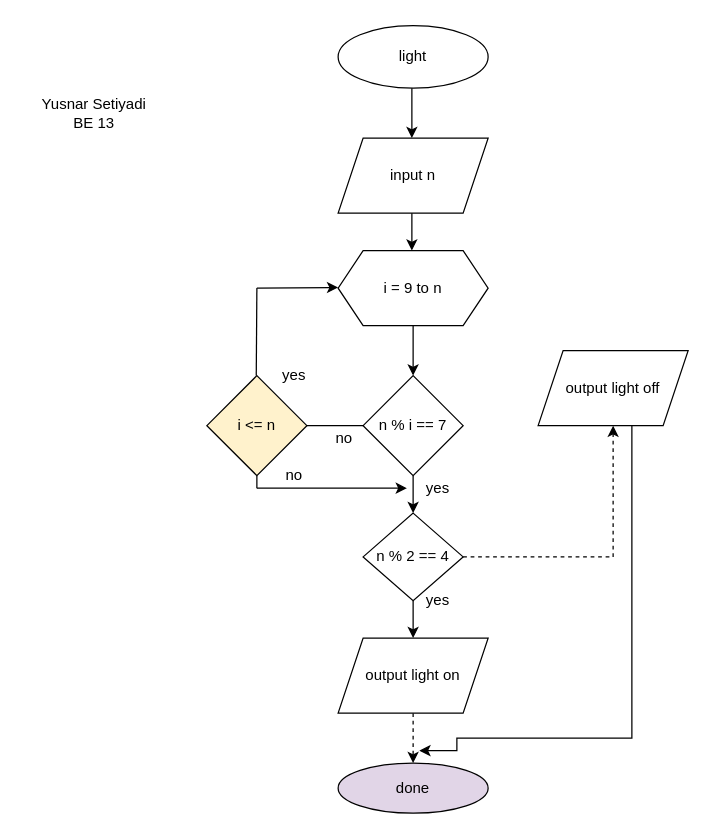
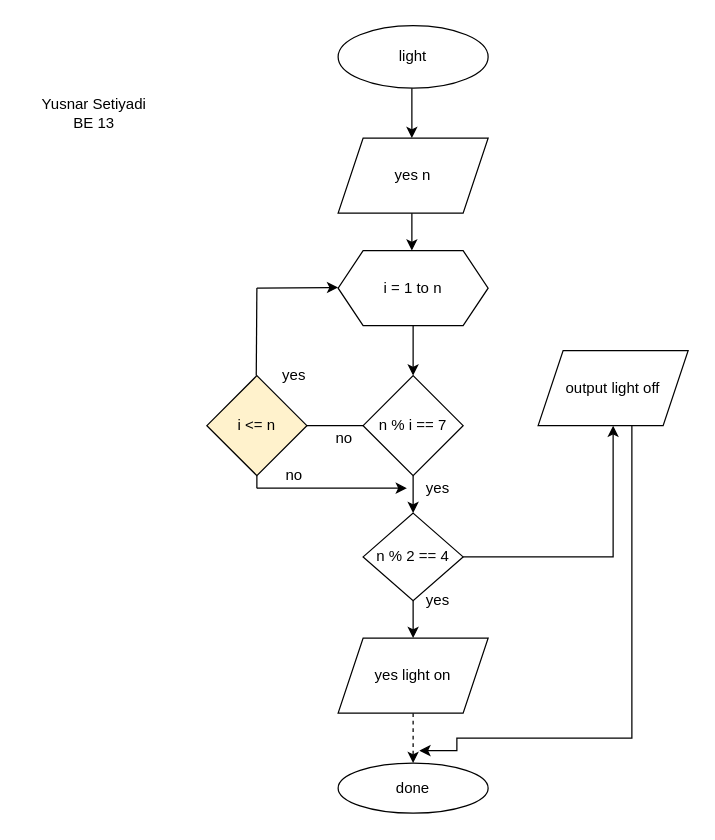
  <mxCell id="0" />
  <mxCell id="1" parent="0" />
  <mxCell id="2" value="light" style="ellipse;whiteSpace=wrap;html=1;" parent="1" vertex="1"><mxGeometry x="270" y="20" width="120" height="50" as="geometry" /></mxCell>
  <mxCell id="3" value="" style="endArrow=classic;html=1;" parent="1" edge="1"><mxGeometry width="50" height="50" relative="1" as="geometry"><mxPoint x="329" y="70" as="sourcePoint" /><mxPoint x="329" y="110" as="targetPoint" /></mxGeometry></mxCell>
- <mxCell id="4" value="input n" style="shape=parallelogram;perimeter=parallelogramPerimeter;whiteSpace=wrap;html=1;fixedSize=1;" parent="1" vertex="1"><mxGeometry x="270" y="110" width="120" height="60" as="geometry" /></mxCell>
- <mxCell id="5" value="i = 9 to n" style="shape=hexagon;perimeter=hexagonPerimeter2;whiteSpace=wrap;html=1;fixedSize=1;" parent="1" vertex="1"><mxGeometry x="270" y="200" width="120" height="60" as="geometry" /></mxCell>
+ <mxCell id="4" value="yes n" style="shape=parallelogram;perimeter=parallelogramPerimeter;whiteSpace=wrap;html=1;fixedSize=1;" parent="1" vertex="1"><mxGeometry x="270" y="110" width="120" height="60" as="geometry" /></mxCell>
+ <mxCell id="5" value="i = 1 to n" style="shape=hexagon;perimeter=hexagonPerimeter2;whiteSpace=wrap;html=1;fixedSize=1;" parent="1" vertex="1"><mxGeometry x="270" y="200" width="120" height="60" as="geometry" /></mxCell>
  <mxCell id="6" value="" style="endArrow=classic;html=1;" parent="1" edge="1"><mxGeometry width="50" height="50" relative="1" as="geometry"><mxPoint x="329" y="170" as="sourcePoint" /><mxPoint x="329" y="200" as="targetPoint" /></mxGeometry></mxCell>
  <mxCell id="7" value="" style="endArrow=classic;html=1;" parent="1" edge="1"><mxGeometry width="50" height="50" relative="1" as="geometry"><mxPoint x="330" y="260" as="sourcePoint" /><mxPoint x="330" y="300" as="targetPoint" /></mxGeometry></mxCell>
  <mxCell id="8" value="n % i == 7" style="rhombus;whiteSpace=wrap;html=1;" parent="1" vertex="1"><mxGeometry x="290" y="300" width="80" height="80" as="geometry" /></mxCell>
  <mxCell id="9" value="" style="endArrow=classic;html=1;" parent="1" edge="1"><mxGeometry width="50" height="50" relative="1" as="geometry"><mxPoint x="330" y="380" as="sourcePoint" /><mxPoint x="330" y="410" as="targetPoint" /></mxGeometry></mxCell>
  <mxCell id="10" value="yes" style="text;html=1;strokeColor=none;fillColor=none;align=center;verticalAlign=middle;whiteSpace=wrap;rounded=0;" parent="1" vertex="1"><mxGeometry x="330" y="380" width="40" height="20" as="geometry" /></mxCell>
  <mxCell id="11" value="" style="endArrow=none;html=1;" parent="1" edge="1"><mxGeometry width="50" height="50" relative="1" as="geometry"><mxPoint x="245" y="340" as="sourcePoint" /><mxPoint x="290" y="340" as="targetPoint" /></mxGeometry></mxCell>
  <mxCell id="12" value="" style="endArrow=none;html=1;" parent="1" edge="1"><mxGeometry width="50" height="50" relative="1" as="geometry"><mxPoint x="204.5" y="300" as="sourcePoint" /><mxPoint x="205" y="230" as="targetPoint" /></mxGeometry></mxCell>
  <mxCell id="13" value="" style="endArrow=classic;html=1;" parent="1" edge="1"><mxGeometry width="50" height="50" relative="1" as="geometry"><mxPoint x="205" y="230" as="sourcePoint" /><mxPoint x="270" y="229.5" as="targetPoint" /></mxGeometry></mxCell>
  <mxCell id="14" value="no" style="text;html=1;strokeColor=none;fillColor=none;align=center;verticalAlign=middle;whiteSpace=wrap;rounded=0;" parent="1" vertex="1"><mxGeometry x="255" y="340" width="40" height="20" as="geometry" /></mxCell>
- <mxCell id="15" value="done" style="ellipse;whiteSpace=wrap;html=1;fillColor=#e1d5e7;" parent="1" vertex="1"><mxGeometry x="270" y="610" width="120" height="40" as="geometry" /></mxCell>
+ <mxCell id="15" value="done" style="ellipse;whiteSpace=wrap;html=1;" parent="1" vertex="1"><mxGeometry x="270" y="610" width="120" height="40" as="geometry" /></mxCell>
  <mxCell id="16" value="Yusnar Setiyadi&lt;br&gt;BE 13" style="text;html=1;strokeColor=none;fillColor=none;align=center;verticalAlign=middle;whiteSpace=wrap;rounded=0;" parent="1" vertex="1"><mxGeometry x="20" y="80" width="110" height="20" as="geometry" /></mxCell>
  <mxCell id="17" style="edgeStyle=orthogonalEdgeStyle;rounded=0;orthogonalLoop=1;jettySize=auto;html=1;entryX=0.5;entryY=0;entryDx=0;entryDy=0;" edge="1" parent="1" source="19" target="26"><mxGeometry relative="1" as="geometry" /></mxCell>
- <mxCell id="18" style="edgeStyle=orthogonalEdgeStyle;rounded=0;orthogonalLoop=1;jettySize=auto;html=1;dashed=1;" edge="1" parent="1" source="19" target="29"><mxGeometry relative="1" as="geometry" /></mxCell>
+ <mxCell id="18" style="edgeStyle=orthogonalEdgeStyle;rounded=0;orthogonalLoop=1;jettySize=auto;html=1;" edge="1" parent="1" source="19" target="29"><mxGeometry relative="1" as="geometry" /></mxCell>
  <mxCell id="19" value="n % 2 == 4" style="rhombus;whiteSpace=wrap;html=1;" vertex="1" parent="1"><mxGeometry x="290" y="410" width="80" height="70" as="geometry" /></mxCell>
  <mxCell id="20" value="i &amp;lt;= n" style="rhombus;whiteSpace=wrap;html=1;fillColor=#fff2cc;" vertex="1" parent="1"><mxGeometry x="165" y="300" width="80" height="80" as="geometry" /></mxCell>
  <mxCell id="21" value="yes" style="text;html=1;strokeColor=none;fillColor=none;align=center;verticalAlign=middle;whiteSpace=wrap;rounded=0;" vertex="1" parent="1"><mxGeometry x="215" y="290" width="40" height="20" as="geometry" /></mxCell>
  <mxCell id="22" value="no" style="text;html=1;strokeColor=none;fillColor=none;align=center;verticalAlign=middle;whiteSpace=wrap;rounded=0;" vertex="1" parent="1"><mxGeometry x="215" y="370" width="40" height="20" as="geometry" /></mxCell>
  <mxCell id="23" value="" style="endArrow=none;html=1;" edge="1" parent="1"><mxGeometry width="50" height="50" relative="1" as="geometry"><mxPoint x="205" y="390" as="sourcePoint" /><mxPoint x="205" y="380" as="targetPoint" /></mxGeometry></mxCell>
  <mxCell id="24" value="" style="endArrow=classic;html=1;" edge="1" parent="1"><mxGeometry width="50" height="50" relative="1" as="geometry"><mxPoint x="205" y="390" as="sourcePoint" /><mxPoint x="325" y="390" as="targetPoint" /></mxGeometry></mxCell>
  <mxCell id="25" style="edgeStyle=orthogonalEdgeStyle;rounded=0;orthogonalLoop=1;jettySize=auto;html=1;entryX=0.5;entryY=0;entryDx=0;entryDy=0;dashed=1;" edge="1" parent="1" source="26" target="15"><mxGeometry relative="1" as="geometry" /></mxCell>
- <mxCell id="26" value="output light on" style="shape=parallelogram;perimeter=parallelogramPerimeter;whiteSpace=wrap;html=1;fixedSize=1;" vertex="1" parent="1"><mxGeometry x="270" y="510" width="120" height="60" as="geometry" /></mxCell>
+ <mxCell id="26" value="yes light on" style="shape=parallelogram;perimeter=parallelogramPerimeter;whiteSpace=wrap;html=1;fixedSize=1;" vertex="1" parent="1"><mxGeometry x="270" y="510" width="120" height="60" as="geometry" /></mxCell>
  <mxCell id="27" value="yes" style="text;html=1;strokeColor=none;fillColor=none;align=center;verticalAlign=middle;whiteSpace=wrap;rounded=0;" vertex="1" parent="1"><mxGeometry x="330" y="470" width="40" height="20" as="geometry" /></mxCell>
  <mxCell id="28" style="edgeStyle=orthogonalEdgeStyle;rounded=0;orthogonalLoop=1;jettySize=auto;html=1;" edge="1" parent="1" source="29"><mxGeometry relative="1" as="geometry"><mxPoint x="335" y="600" as="targetPoint" /><Array as="points"><mxPoint x="505" y="590" /><mxPoint x="365" y="590" /><mxPoint x="365" y="600" /></Array></mxGeometry></mxCell>
  <mxCell id="29" value="output light off" style="shape=parallelogram;perimeter=parallelogramPerimeter;whiteSpace=wrap;html=1;fixedSize=1;" vertex="1" parent="1"><mxGeometry x="430" y="280" width="120" height="60" as="geometry" /></mxCell>
